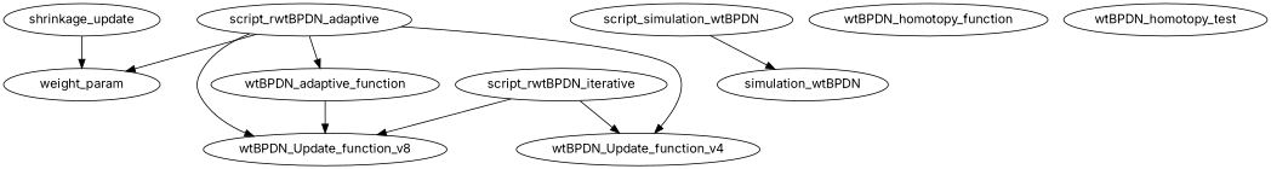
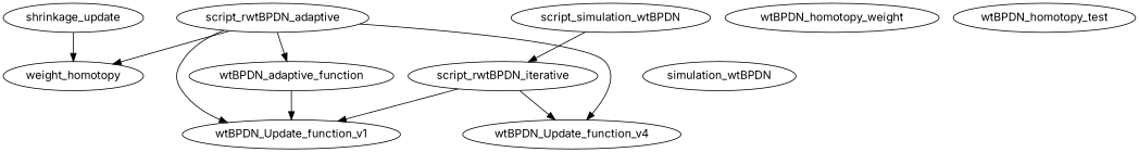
  digraph {
    fontname=Inter
    node [fontname=Inter]
    edge [fontname=Inter]
    script_rwtBPDN_adaptive
-   weight_param
-   wtBPDN_Update_function_v1 [label=wtBPDN_Update_function_v8]
+   weight_param [label=weight_homotopy]
+   wtBPDN_Update_function_v1
    n4 [label=wtBPDN_Update_function_v4]
    wtBPDN_adaptive_function
    shrinkage_update
    script_rwtBPDN_iterative
    script_simulation_wtBPDN
    simulation_wtBPDN
-   wtBPDN_homotopy_function
+   wtBPDN_homotopy_function [label=wtBPDN_homotopy_weight]
    wtBPDN_homotopy_test
    script_rwtBPDN_adaptive -> weight_param
    script_rwtBPDN_adaptive -> wtBPDN_Update_function_v1
    script_rwtBPDN_adaptive -> n4
    script_rwtBPDN_adaptive -> wtBPDN_adaptive_function
    wtBPDN_adaptive_function -> wtBPDN_Update_function_v1
    shrinkage_update -> weight_param
    script_rwtBPDN_iterative -> wtBPDN_Update_function_v1
    script_rwtBPDN_iterative -> n4
-   script_simulation_wtBPDN -> simulation_wtBPDN
+   script_simulation_wtBPDN -> script_rwtBPDN_iterative
  }
